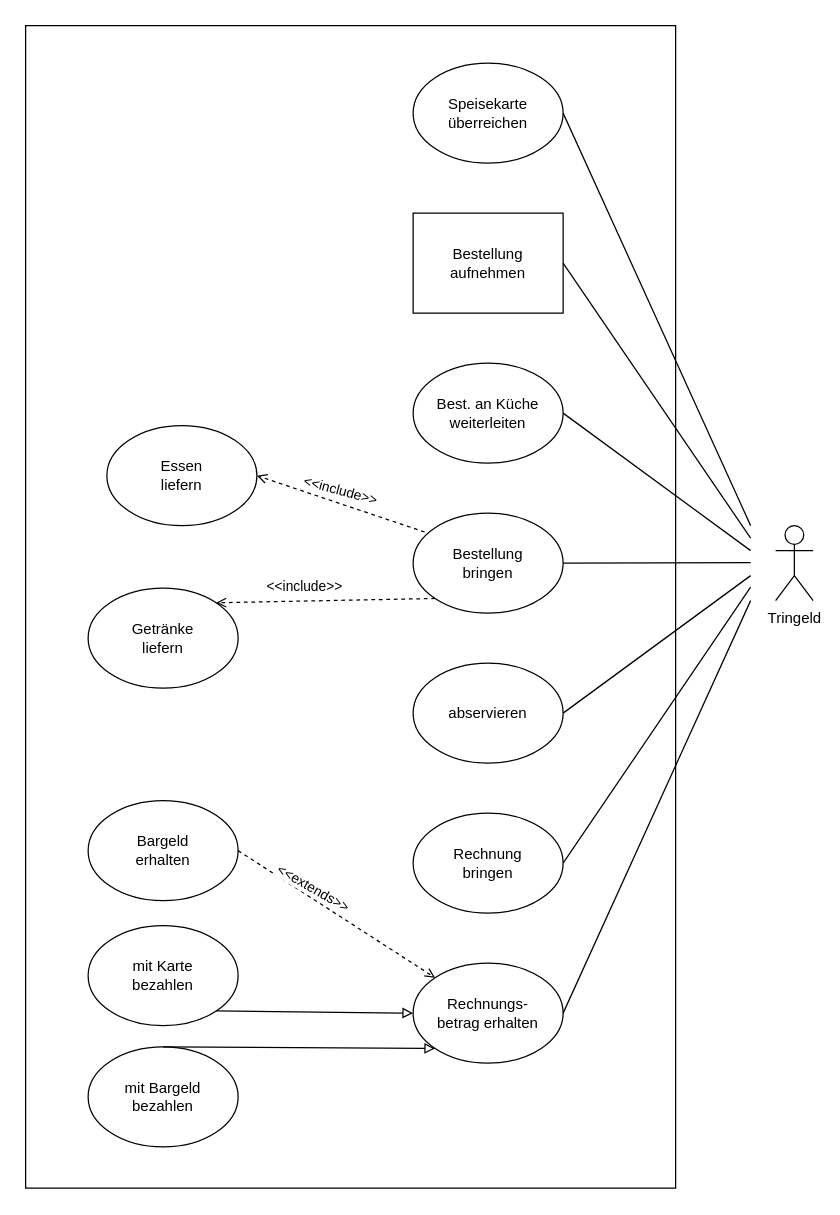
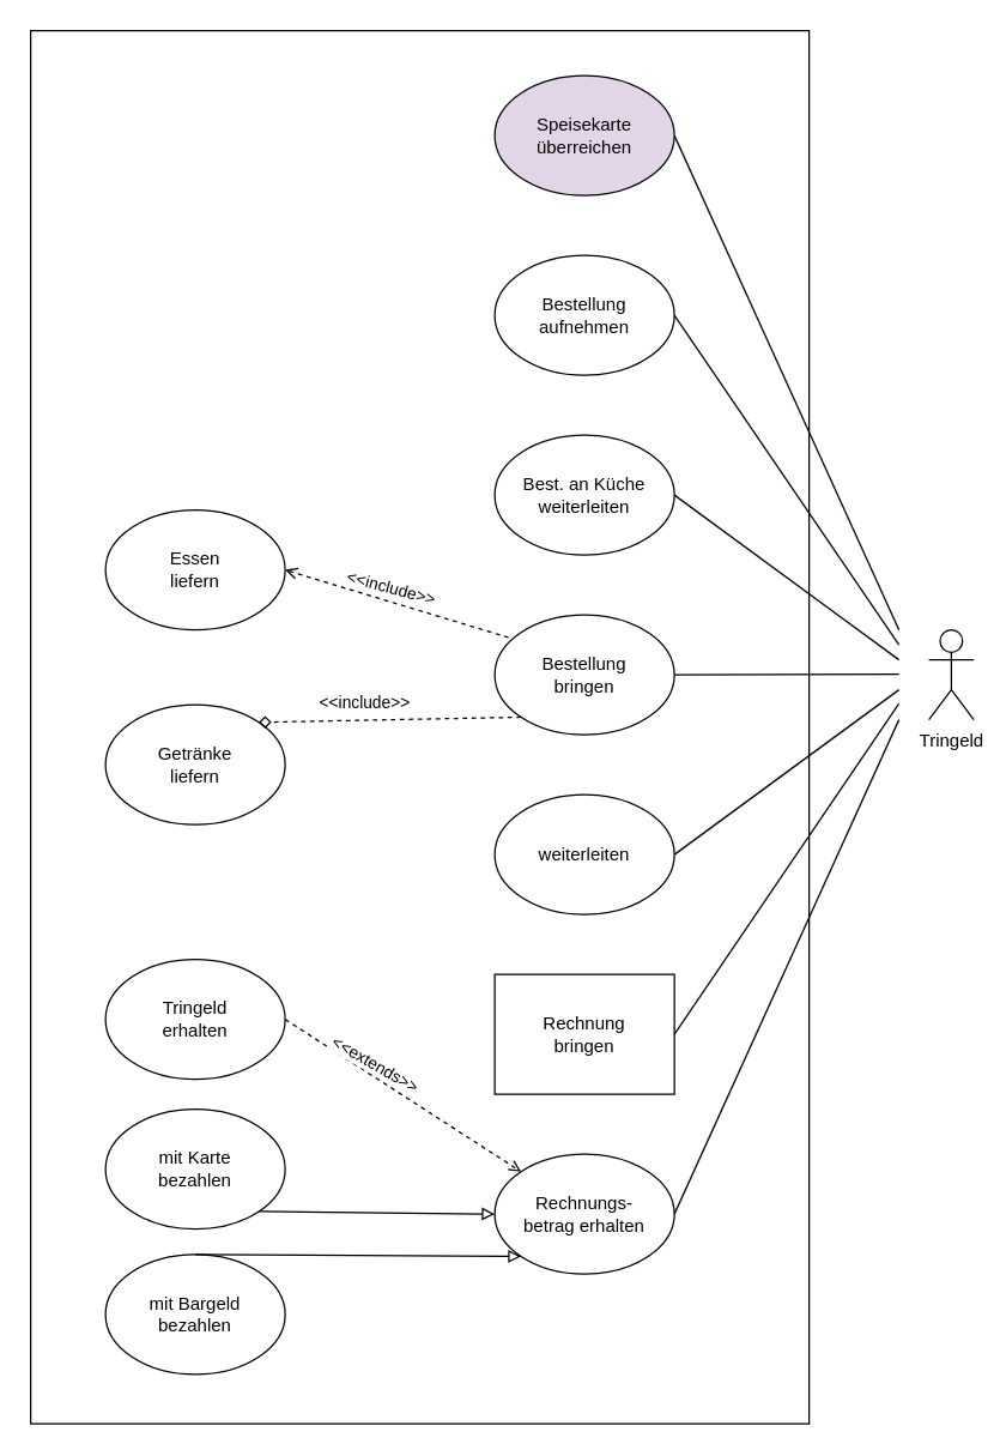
  <mxCell id="0" />
  <mxCell id="1" parent="0" />
  <mxCell id="2" value="" style="rounded=0;whiteSpace=wrap;html=1;" vertex="1" parent="1"><mxGeometry x="20" y="20" width="520" height="930" as="geometry" /></mxCell>
  <mxCell id="3" value="Tringeld" style="shape=umlActor;verticalLabelPosition=bottom;verticalAlign=top;html=1;outlineConnect=0;" parent="1" vertex="1"><mxGeometry x="620" y="420" width="30" height="60" as="geometry" /></mxCell>
  <mxCell id="4" value="&lt;div&gt;Bestellung&lt;/div&gt;&lt;div&gt;bringen&lt;br&gt;&lt;/div&gt;" style="ellipse;whiteSpace=wrap;html=1;" parent="1" vertex="1"><mxGeometry x="330" y="410" width="120" height="80" as="geometry" /></mxCell>
  <mxCell id="5" value="&lt;div&gt;Best. an Küche&lt;/div&gt;&lt;div&gt;weiterleiten&lt;/div&gt;" style="ellipse;whiteSpace=wrap;html=1;" parent="1" vertex="1"><mxGeometry x="330" y="290" width="120" height="80" as="geometry" /></mxCell>
  <mxCell id="6" value="&lt;div&gt;Rechnungs-&lt;/div&gt;&lt;div&gt;betrag erhalten&lt;/div&gt;" style="ellipse;whiteSpace=wrap;html=1;" parent="1" vertex="1"><mxGeometry x="330" y="770" width="120" height="80" as="geometry" /></mxCell>
- <mxCell id="7" value="&lt;div&gt;Speisekarte&lt;/div&gt;&lt;div&gt;überreichen&lt;br&gt;&lt;/div&gt;" style="ellipse;whiteSpace=wrap;html=1;" parent="1" vertex="1"><mxGeometry x="330" y="50" width="120" height="80" as="geometry" /></mxCell>
- <mxCell id="8" value="&lt;div&gt;Essen&lt;/div&gt;&lt;div&gt;liefern&lt;br&gt;&lt;/div&gt;" style="ellipse;whiteSpace=wrap;html=1;" parent="1" vertex="1"><mxGeometry x="85" y="340" width="120" height="80" as="geometry" /></mxCell>
+ <mxCell id="7" value="&lt;div&gt;Speisekarte&lt;/div&gt;&lt;div&gt;überreichen&lt;br&gt;&lt;/div&gt;" style="ellipse;whiteSpace=wrap;html=1;fillColor=#e1d5e7;" parent="1" vertex="1"><mxGeometry x="330" y="50" width="120" height="80" as="geometry" /></mxCell>
+ <mxCell id="8" value="&lt;div&gt;Essen&lt;/div&gt;&lt;div&gt;liefern&lt;br&gt;&lt;/div&gt;" style="ellipse;whiteSpace=wrap;html=1;" parent="1" vertex="1"><mxGeometry x="70" y="340" width="120" height="80" as="geometry" /></mxCell>
  <mxCell id="9" value="&lt;div&gt;Getränke&lt;/div&gt;&lt;div&gt;liefern&lt;/div&gt;" style="ellipse;whiteSpace=wrap;html=1;" parent="1" vertex="1"><mxGeometry x="70" y="470" width="120" height="80" as="geometry" /></mxCell>
- <mxCell id="10" value="" style="endArrow=open;html=1;rounded=0;exitX=0;exitY=1;exitDx=0;exitDy=0;entryX=1;entryY=0;entryDx=0;entryDy=0;dashed=1;endFill=0;" parent="1" source="4" target="9" edge="1"><mxGeometry width="50" height="50" relative="1" as="geometry"><mxPoint x="290" y="420" as="sourcePoint" /><mxPoint x="340" y="370" as="targetPoint" /></mxGeometry></mxCell>
+ <mxCell id="10" value="" style="endArrow=diamond;html=1;rounded=0;exitX=0;exitY=1;exitDx=0;exitDy=0;entryX=1;entryY=0;entryDx=0;entryDy=0;dashed=1;endFill=0;" parent="1" source="4" target="9" edge="1"><mxGeometry width="50" height="50" relative="1" as="geometry"><mxPoint x="290" y="420" as="sourcePoint" /><mxPoint x="340" y="370" as="targetPoint" /></mxGeometry></mxCell>
  <mxCell id="11" value="" style="endArrow=open;html=1;rounded=0;entryX=1;entryY=0.5;entryDx=0;entryDy=0;exitX=0.077;exitY=0.189;exitDx=0;exitDy=0;dashed=1;endFill=0;exitPerimeter=0;" parent="1" source="4" target="8" edge="1"><mxGeometry width="50" height="50" relative="1" as="geometry"><mxPoint x="290" y="420" as="sourcePoint" /><mxPoint x="340" y="370" as="targetPoint" /></mxGeometry></mxCell>
  <mxCell id="12" value="&amp;lt;&amp;lt;include&amp;gt;&amp;gt;" style="edgeLabel;html=1;align=center;verticalAlign=middle;resizable=0;points=[];rotation=15;" parent="11" vertex="1" connectable="0"><mxGeometry x="0.514" relative="1" as="geometry"><mxPoint x="34" as="offset" /></mxGeometry></mxCell>
  <mxCell id="13" value="&amp;lt;&amp;lt;include&amp;gt;&amp;gt;" style="edgeLabel;html=1;align=center;verticalAlign=middle;resizable=0;points=[];rotation=0;" parent="1" vertex="1" connectable="0"><mxGeometry x="240.003" y="470" as="geometry"><mxPoint x="2.899" y="-1.264" as="offset" /></mxGeometry></mxCell>
  <mxCell id="14" value="&lt;div&gt;mit Karte&lt;/div&gt;&lt;div&gt;bezahlen&lt;br&gt;&lt;/div&gt;" style="ellipse;whiteSpace=wrap;html=1;" parent="1" vertex="1"><mxGeometry x="70" y="740" width="120" height="80" as="geometry" /></mxCell>
  <mxCell id="15" value="&lt;div&gt;mit Bargeld&lt;/div&gt;&lt;div&gt;bezahlen&lt;br&gt;&lt;/div&gt;" style="ellipse;whiteSpace=wrap;html=1;" parent="1" vertex="1"><mxGeometry x="70" y="837" width="120" height="80" as="geometry" /></mxCell>
  <mxCell id="16" value="" style="endArrow=block;html=1;rounded=0;exitX=1;exitY=1;exitDx=0;exitDy=0;entryX=0;entryY=0.5;entryDx=0;entryDy=0;endFill=0;" parent="1" source="14" target="6" edge="1"><mxGeometry width="50" height="50" relative="1" as="geometry"><mxPoint x="410" y="770" as="sourcePoint" /><mxPoint x="460" y="720" as="targetPoint" /></mxGeometry></mxCell>
  <mxCell id="17" value="" style="endArrow=block;html=1;rounded=0;exitX=0.5;exitY=0;exitDx=0;exitDy=0;entryX=0;entryY=1;entryDx=0;entryDy=0;endFill=0;" parent="1" source="15" target="6" edge="1"><mxGeometry width="50" height="50" relative="1" as="geometry"><mxPoint x="170" y="900" as="sourcePoint" /><mxPoint x="218" y="848" as="targetPoint" /></mxGeometry></mxCell>
- <mxCell id="18" value="abservieren" style="ellipse;whiteSpace=wrap;html=1;" parent="1" vertex="1"><mxGeometry x="330" y="530" width="120" height="80" as="geometry" /></mxCell>
- <mxCell id="19" value="Rechnung&lt;br&gt;bringen" style="ellipse;whiteSpace=wrap;html=1;" parent="1" vertex="1"><mxGeometry x="330" y="650" width="120" height="80" as="geometry" /></mxCell>
- <mxCell id="20" value="Bestellung&lt;br&gt;aufnehmen" style="whiteSpace=wrap;html=1;rounded=0;" parent="1" vertex="1"><mxGeometry x="330" y="170" width="120" height="80" as="geometry" /></mxCell>
- <mxCell id="21" value="Bargeld&lt;br&gt;erhalten" style="ellipse;whiteSpace=wrap;html=1;" parent="1" vertex="1"><mxGeometry x="70" y="640" width="120" height="80" as="geometry" /></mxCell>
+ <mxCell id="18" value="weiterleiten" style="ellipse;whiteSpace=wrap;html=1;" parent="1" vertex="1"><mxGeometry x="330" y="530" width="120" height="80" as="geometry" /></mxCell>
+ <mxCell id="19" value="Rechnung&lt;br&gt;bringen" style="whiteSpace=wrap;html=1;rounded=0;" parent="1" vertex="1"><mxGeometry x="330" y="650" width="120" height="80" as="geometry" /></mxCell>
+ <mxCell id="20" value="Bestellung&lt;br&gt;aufnehmen" style="ellipse;whiteSpace=wrap;html=1;" parent="1" vertex="1"><mxGeometry x="330" y="170" width="120" height="80" as="geometry" /></mxCell>
+ <mxCell id="21" value="Tringeld&lt;br&gt;erhalten" style="ellipse;whiteSpace=wrap;html=1;" parent="1" vertex="1"><mxGeometry x="70" y="640" width="120" height="80" as="geometry" /></mxCell>
  <mxCell id="22" value="" style="endArrow=open;html=1;rounded=0;exitX=1;exitY=0.5;exitDx=0;exitDy=0;entryX=0;entryY=0;entryDx=0;entryDy=0;dashed=1;endFill=0;" parent="1" source="21" target="6" edge="1"><mxGeometry width="50" height="50" relative="1" as="geometry"><mxPoint x="320" y="890" as="sourcePoint" /><mxPoint x="370" y="840" as="targetPoint" /></mxGeometry></mxCell>
  <mxCell id="23" value="&amp;lt;&amp;lt;extends&amp;gt;&amp;gt;" style="edgeLabel;html=1;align=center;verticalAlign=middle;resizable=0;points=[];rotation=30;" parent="22" vertex="1" connectable="0"><mxGeometry x="-0.379" y="2" relative="1" as="geometry"><mxPoint x="10" as="offset" /></mxGeometry></mxCell>
  <mxCell id="24" value="" style="endArrow=none;html=1;rounded=0;exitX=1;exitY=0.5;exitDx=0;exitDy=0;" parent="1" source="5" edge="1"><mxGeometry width="50" height="50" relative="1" as="geometry"><mxPoint x="520" y="440" as="sourcePoint" /><mxPoint x="600" y="440" as="targetPoint" /></mxGeometry></mxCell>
  <mxCell id="25" value="" style="endArrow=none;html=1;rounded=0;exitX=1;exitY=0.5;exitDx=0;exitDy=0;" parent="1" source="4" edge="1"><mxGeometry width="50" height="50" relative="1" as="geometry"><mxPoint x="520" y="449.58" as="sourcePoint" /><mxPoint x="600" y="449.58" as="targetPoint" /></mxGeometry></mxCell>
  <mxCell id="26" value="" style="endArrow=none;html=1;rounded=0;exitX=1;exitY=0.5;exitDx=0;exitDy=0;" parent="1" source="7" edge="1"><mxGeometry width="50" height="50" relative="1" as="geometry"><mxPoint x="520" y="420" as="sourcePoint" /><mxPoint x="600" y="420" as="targetPoint" /></mxGeometry></mxCell>
  <mxCell id="27" value="" style="endArrow=none;html=1;rounded=0;exitX=1;exitY=0.5;exitDx=0;exitDy=0;" parent="1" source="18" edge="1"><mxGeometry width="50" height="50" relative="1" as="geometry"><mxPoint x="520" y="460" as="sourcePoint" /><mxPoint x="600" y="460" as="targetPoint" /></mxGeometry></mxCell>
  <mxCell id="28" value="" style="endArrow=none;html=1;rounded=0;exitX=1;exitY=0.5;exitDx=0;exitDy=0;" parent="1" source="19" edge="1"><mxGeometry width="50" height="50" relative="1" as="geometry"><mxPoint x="520" y="469.17" as="sourcePoint" /><mxPoint x="600" y="469.17" as="targetPoint" /></mxGeometry></mxCell>
  <mxCell id="29" value="" style="endArrow=none;html=1;rounded=0;exitX=1;exitY=0.5;exitDx=0;exitDy=0;" parent="1" source="6" edge="1"><mxGeometry width="50" height="50" relative="1" as="geometry"><mxPoint x="520" y="480" as="sourcePoint" /><mxPoint x="600" y="480" as="targetPoint" /></mxGeometry></mxCell>
  <mxCell id="30" value="" style="endArrow=none;html=1;rounded=0;exitX=1;exitY=0.5;exitDx=0;exitDy=0;" parent="1" source="20" edge="1"><mxGeometry width="50" height="50" relative="1" as="geometry"><mxPoint x="520" y="430" as="sourcePoint" /><mxPoint x="600" y="430" as="targetPoint" /></mxGeometry></mxCell>
